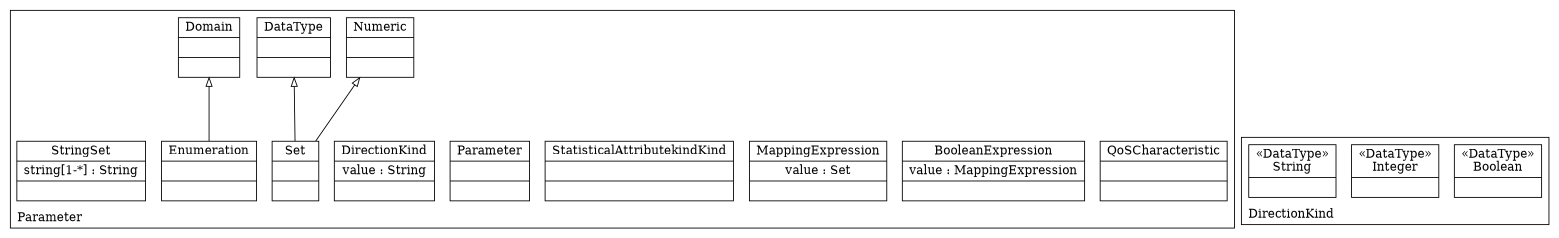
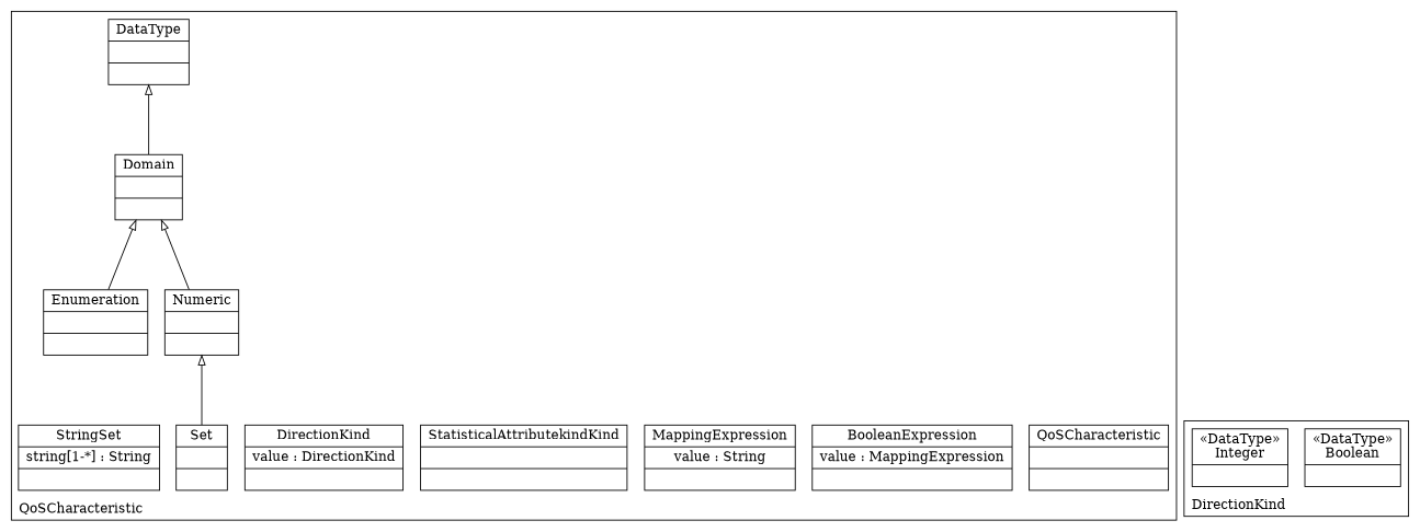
  digraph {
    compound=true
    labeljust=l
    labelloc=t
    nodeSep=0.75
    rankdir=BT
    node [shape=record]
    edge [arrowhead=onormal constraint=true group=Domain minlen=2]
    n1 [label="{QoSCharacteristic| | }"]
    n2 [label="{BooleanExpression|value : MappingExpression| }"]
-   n3 [label="{MappingExpression|value : Set| }"]
+   n3 [label="{MappingExpression|value : String| }"]
    n4 [label="{StatisticalAttributekindKind| | }"]
-   n5 [label="{Parameter| | }"]
    n6 [label="{DataType| | }"]
    n7 [label="{Domain| | }"]
-   n8 [label="{DirectionKind|value : String| }"]
+   n8 [label="{DirectionKind|value : DirectionKind| }"]
    n9 [label="{Numeric| | }"]
    n10 [label="{Set| | }"]
    n11 [label="{Enumeration| | }"]
    n12 [label="{StringSet|string[1-*] : String| }"]
    n13 [label="{&#171;DataType&#187;\nBoolean|}"]
    n14 [label="{&#171;DataType&#187;\nInteger|}"]
-   n15 [label="{&#171;DataType&#187;\nString|}"]
    subgraph cluster_1 {
      color=black
-     label=Parameter
+     label=QoSCharacteristic
      n1
      n2
      n3
      n4
-     n5
      n6
      n7
      n8
      n9
      n10
      n11
      n12
    }
    subgraph cluster_2 {
      color=black
      label=DirectionKind
      n13
      n14
-     n15
    }
-   n10 -> n6 [group=DataType]
+   n7 -> n6 [group=DataType]
+   n9 -> n7
    n10 -> n9
    n11 -> n7
  }
